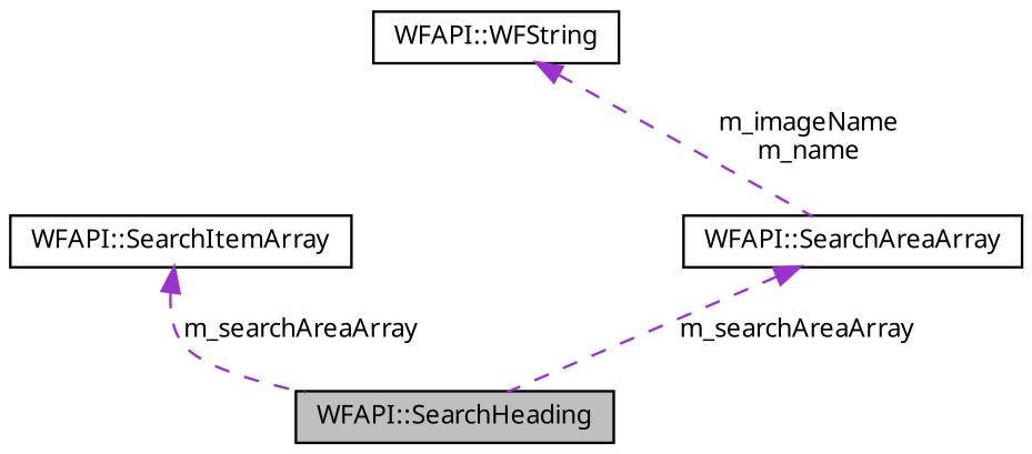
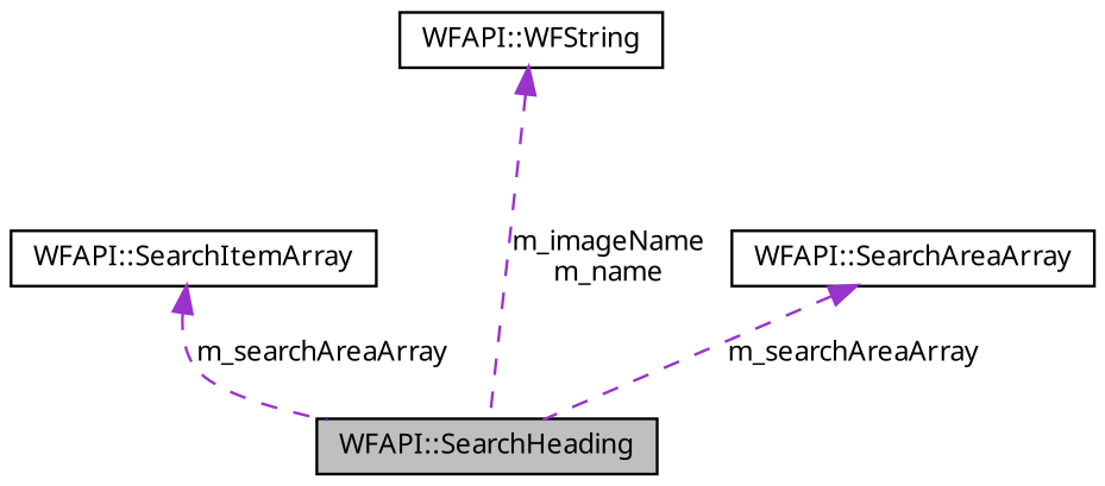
  digraph {
    node [color=black fillcolor=white fontname="FreeSans.ttf" fontsize=10 shape=record style=filled]
    edge [color=darkorchid3 dir=back fontname="FreeSans.ttf" fontsize=10 labelfontname="FreeSans.ttf" labelfontsize=10 style=dashed]
    n1 [fillcolor=grey75 fontcolor=black height=0.2 label="WFAPI::SearchHeading" width=0.4]
    n2 [height=0.2 label="WFAPI::SearchItemArray" width=0.4]
    n3 [height=0.2 label="WFAPI::WFString" width=0.4]
    n4 [height=0.2 label="WFAPI::SearchAreaArray" width=0.4]
    n2 -> n1 [label=m_searchAreaArray]
-   n3 -> n4 [label="m_imageName\nm_name"]
+   n3 -> n1 [label="m_imageName\nm_name"]
    n4 -> n1 [label=m_searchAreaArray]
  }
